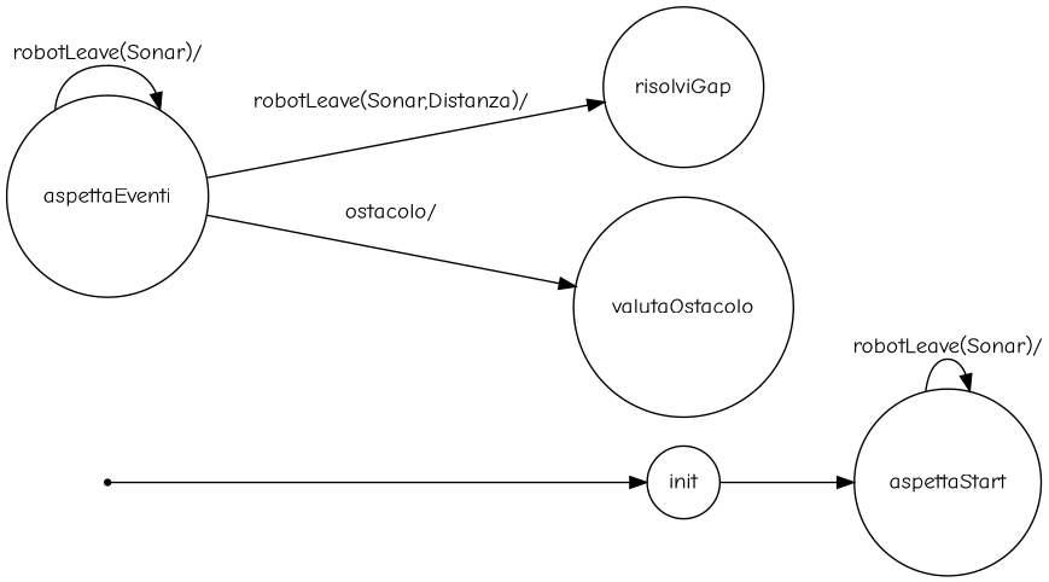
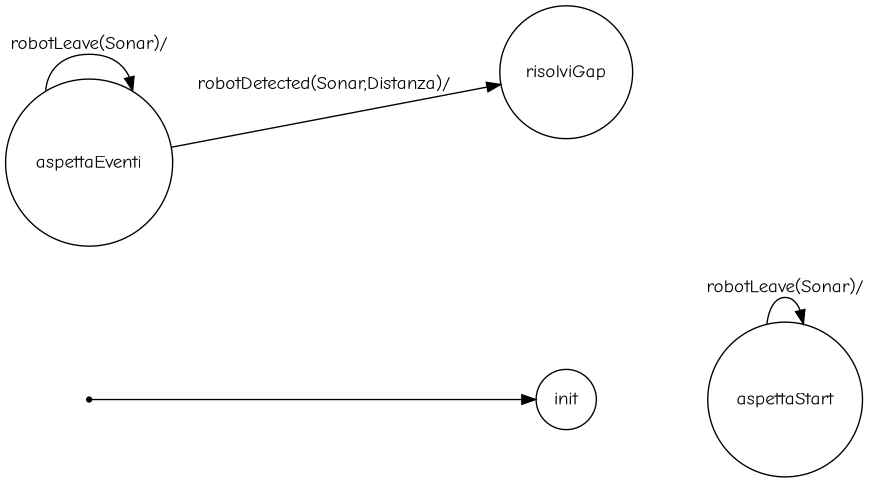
  digraph {
    fontname="Comic Neue"
    rankdir=LR
    node [fontname="Comic Neue" shape=circle]
    edge [fontname="Comic Neue"]
    iniziale [shape=point]
    init
    aspettaStart
    aspettaEventi
    risolviGap
-   valutaOstacolo
    iniziale -> init
-   init -> aspettaStart
    aspettaStart -> aspettaStart [label="robotLeave(Sonar)/"]
    aspettaEventi -> aspettaEventi [label="robotLeave(Sonar)/"]
-   aspettaEventi -> risolviGap [label="robotLeave(Sonar,Distanza)/"]
-   aspettaEventi -> valutaOstacolo [label="ostacolo/"]
+   aspettaEventi -> risolviGap [label="robotDetected(Sonar,Distanza)/"]
  }
